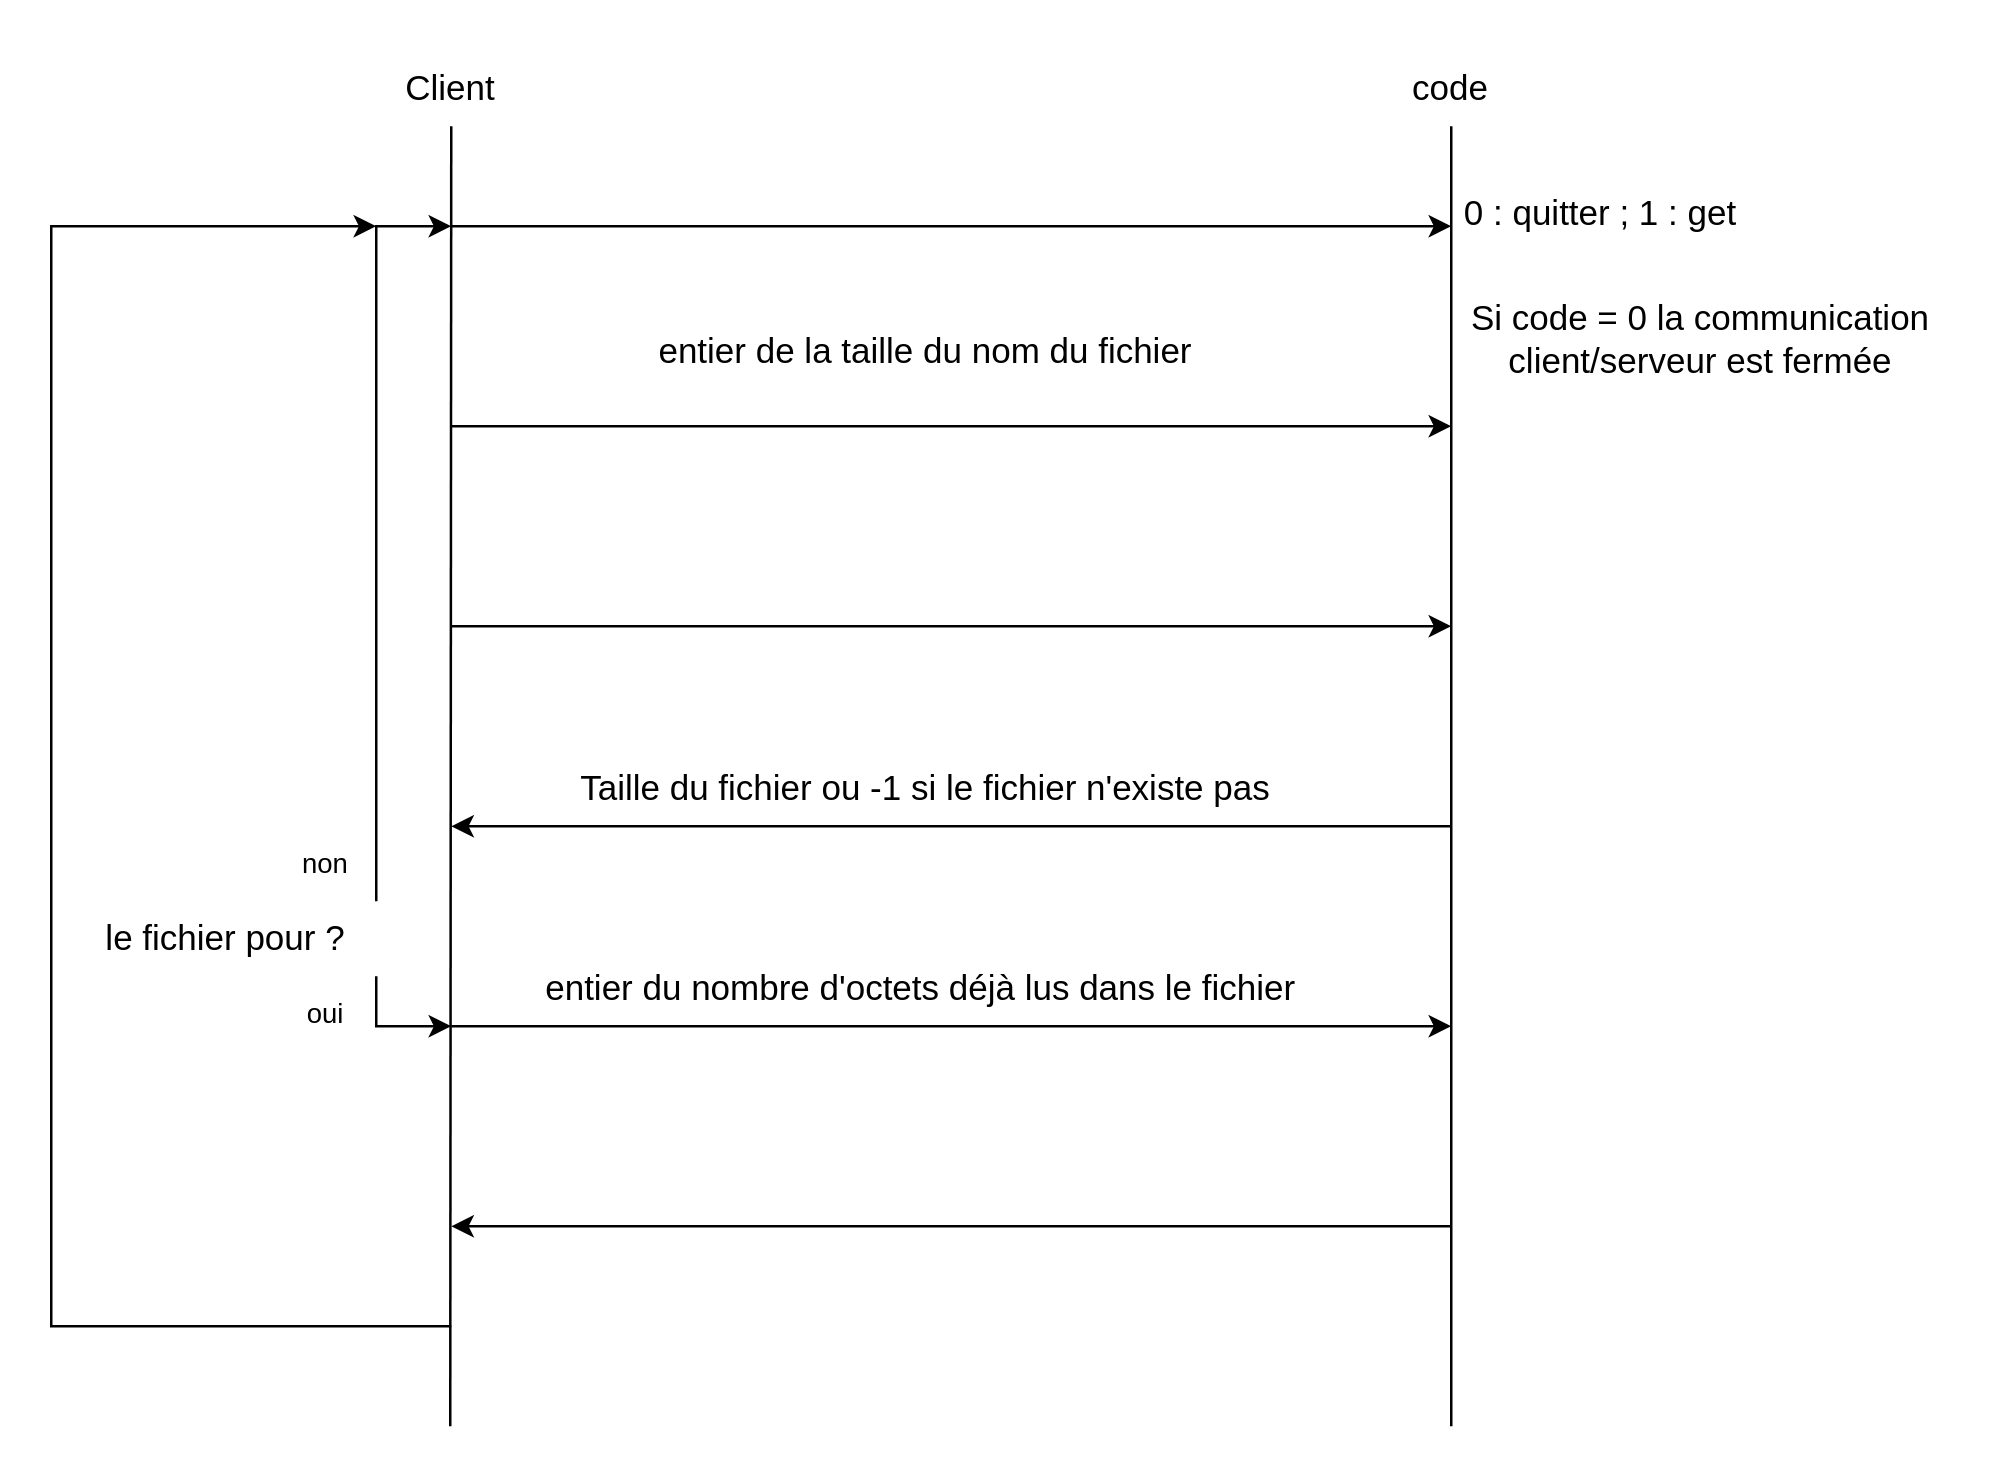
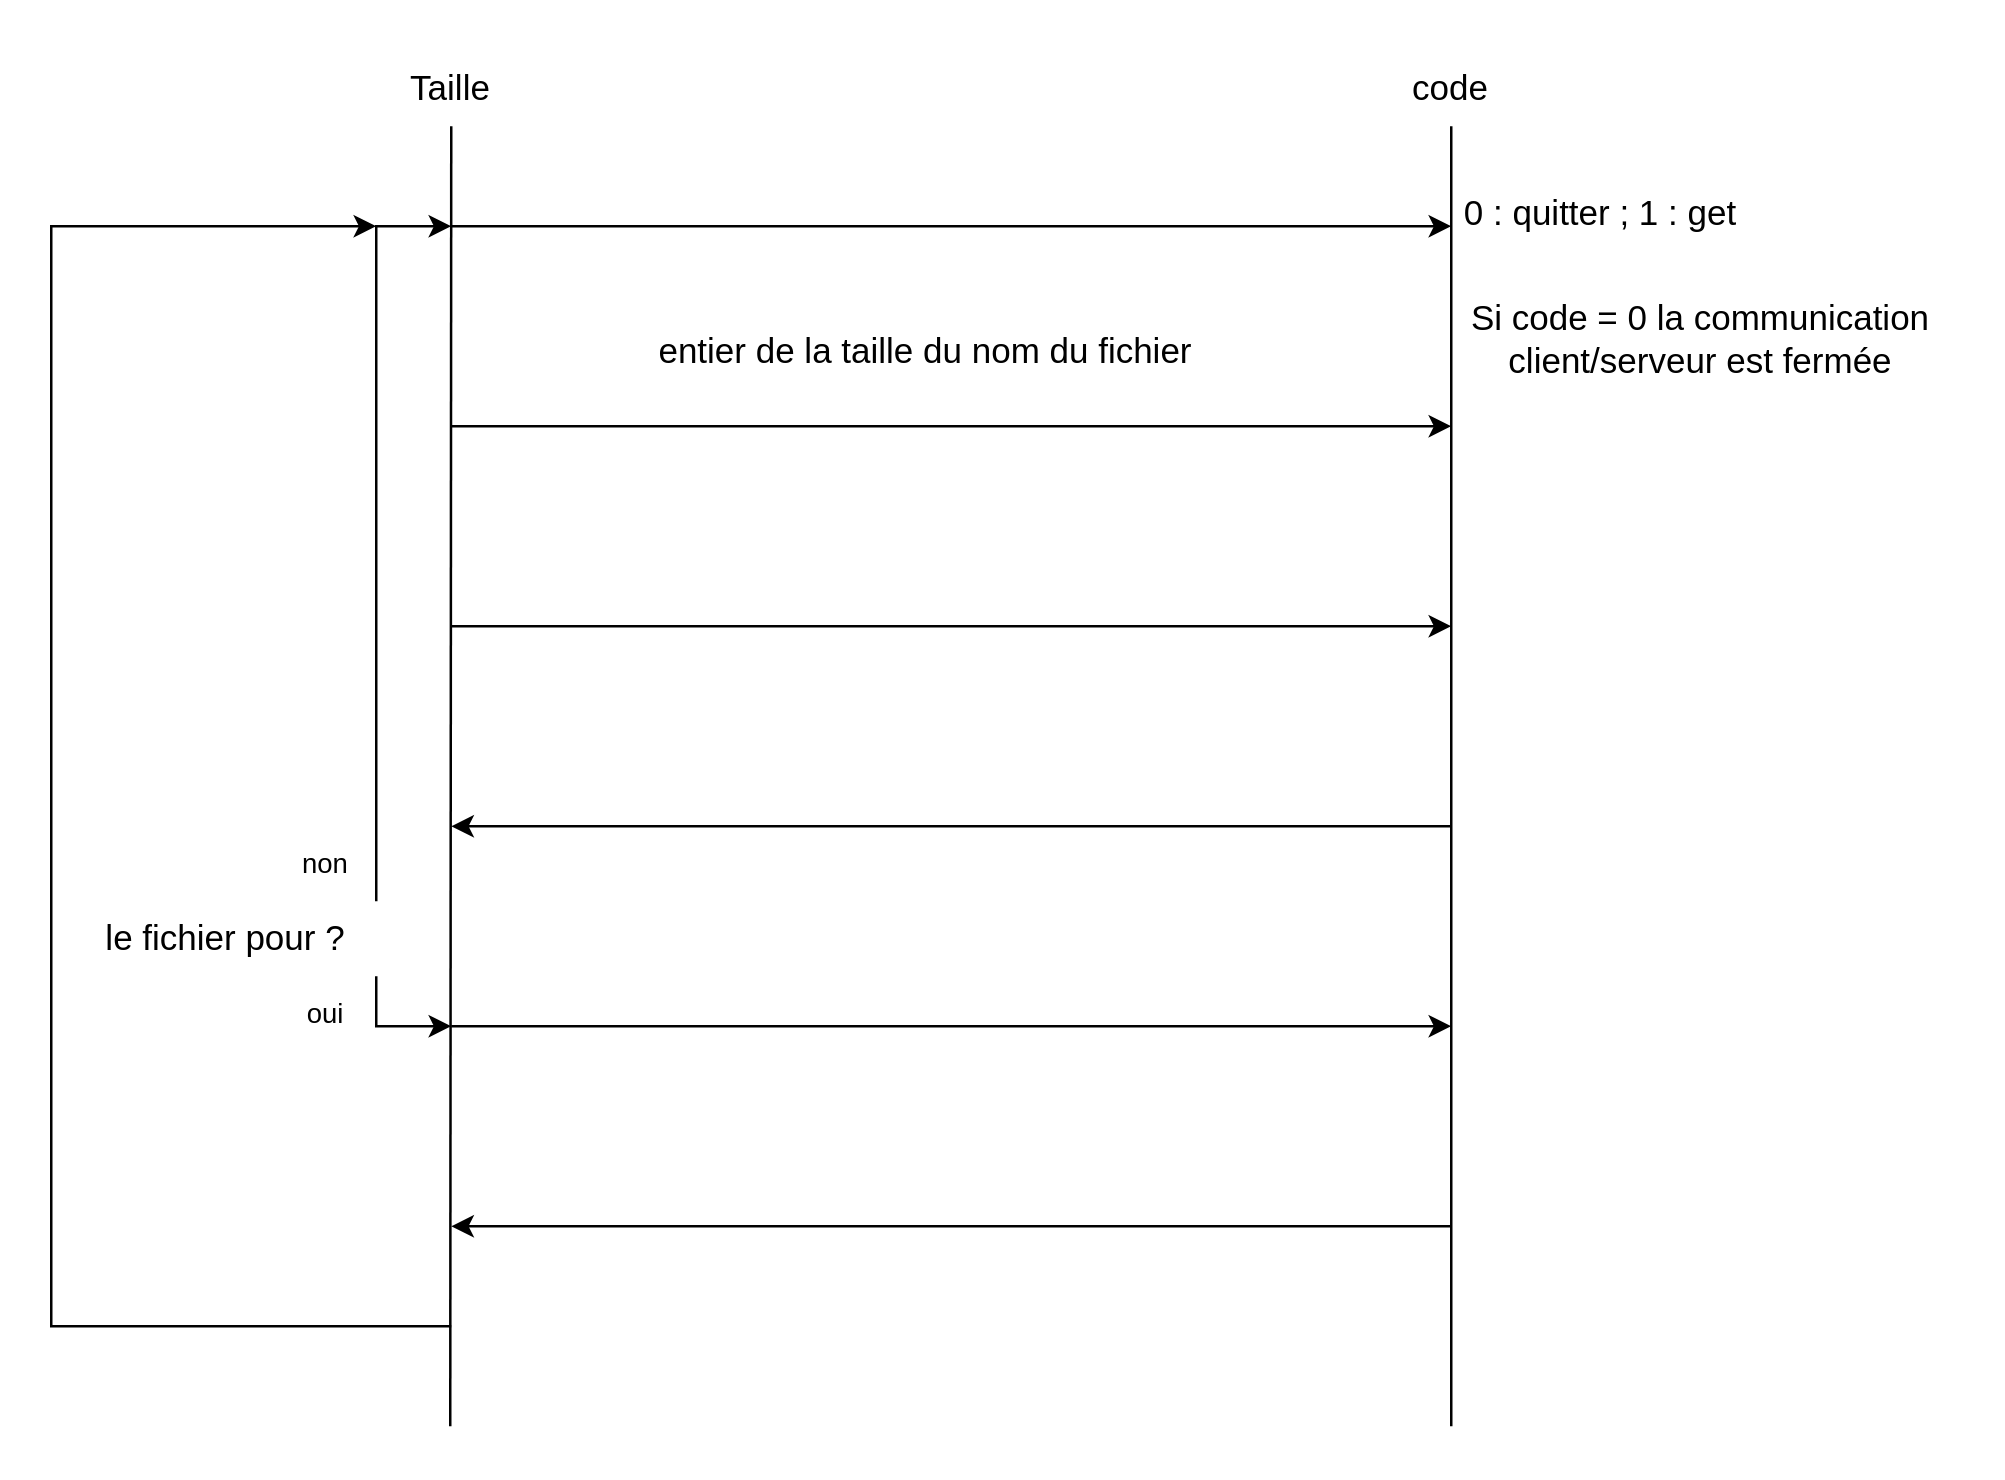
  <mxCell id="0" />
  <mxCell id="1" parent="0" />
  <mxCell id="2" value="" style="endArrow=none;html=1;rounded=0;entryX=0.5;entryY=1;entryDx=0;entryDy=0;" edge="1" parent="1" target="4"><mxGeometry width="50" height="50" relative="1" as="geometry"><mxPoint x="179.6" y="570" as="sourcePoint" /><mxPoint x="179.6" y="10" as="targetPoint" /></mxGeometry></mxCell>
  <mxCell id="3" value="" style="endArrow=none;html=1;rounded=0;" edge="1" parent="1"><mxGeometry width="50" height="50" relative="1" as="geometry"><mxPoint x="580" y="570" as="sourcePoint" /><mxPoint x="580" y="50" as="targetPoint" /></mxGeometry></mxCell>
- <mxCell id="4" value="&lt;font style=&quot;font-size: 14px&quot;&gt;Client&lt;/font&gt;" style="text;html=1;strokeColor=none;fillColor=none;align=center;verticalAlign=middle;whiteSpace=wrap;rounded=0;" vertex="1" parent="1"><mxGeometry x="150" y="20" width="60" height="30" as="geometry" /></mxCell>
+ <mxCell id="4" value="&lt;font style=&quot;font-size: 14px&quot;&gt;Taille&lt;/font&gt;" style="text;html=1;strokeColor=none;fillColor=none;align=center;verticalAlign=middle;whiteSpace=wrap;rounded=0;" vertex="1" parent="1"><mxGeometry x="150" y="20" width="60" height="30" as="geometry" /></mxCell>
  <mxCell id="5" value="&lt;font style=&quot;font-size: 14px&quot;&gt;code&lt;br&gt;&lt;/font&gt;" style="text;html=1;strokeColor=none;fillColor=none;align=center;verticalAlign=middle;whiteSpace=wrap;rounded=0;" vertex="1" parent="1"><mxGeometry x="550" y="20" width="60" height="30" as="geometry" /></mxCell>
  <mxCell id="6" value="" style="endArrow=classic;html=1;rounded=0;fontSize=14;" edge="1" parent="1"><mxGeometry width="50" height="50" relative="1" as="geometry"><mxPoint x="180" y="90" as="sourcePoint" /><mxPoint x="580" y="90" as="targetPoint" /></mxGeometry></mxCell>
  <mxCell id="7" value="0 : quitter ; 1 : get" style="text;html=1;strokeColor=none;fillColor=none;align=center;verticalAlign=middle;whiteSpace=wrap;rounded=0;fontSize=14;" vertex="1" parent="1"><mxGeometry x="580" y="70" width="120" height="30" as="geometry" /></mxCell>
  <mxCell id="8" value="" style="endArrow=classic;html=1;rounded=0;fontSize=14;" edge="1" parent="1"><mxGeometry width="50" height="50" relative="1" as="geometry"><mxPoint x="180" y="170" as="sourcePoint" /><mxPoint x="580" y="170" as="targetPoint" /></mxGeometry></mxCell>
  <mxCell id="9" value="entier de la taille du nom du fichier" style="text;html=1;strokeColor=none;fillColor=none;align=center;verticalAlign=middle;whiteSpace=wrap;rounded=0;fontSize=14;" vertex="1" parent="1"><mxGeometry x="220" y="125" width="300" height="30" as="geometry" /></mxCell>
  <mxCell id="10" value="" style="endArrow=classic;html=1;rounded=0;fontSize=14;" edge="1" parent="1"><mxGeometry width="50" height="50" relative="1" as="geometry"><mxPoint x="180" y="250" as="sourcePoint" /><mxPoint x="580" y="250" as="targetPoint" /></mxGeometry></mxCell>
  <mxCell id="11" value="" style="endArrow=classic;html=1;rounded=0;fontSize=14;" edge="1" parent="1"><mxGeometry width="50" height="50" relative="1" as="geometry"><mxPoint x="580" y="330" as="sourcePoint" /><mxPoint x="180" y="330" as="targetPoint" /></mxGeometry></mxCell>
- <mxCell id="12" value="Taille du fichier ou -1 si le fichier n'existe pas" style="text;html=1;strokeColor=none;fillColor=none;align=center;verticalAlign=middle;whiteSpace=wrap;rounded=0;fontSize=14;" vertex="1" parent="1"><mxGeometry x="220" y="300" width="300" height="30" as="geometry" /></mxCell>
  <mxCell id="13" value="" style="endArrow=classic;html=1;rounded=0;fontSize=14;" edge="1" parent="1"><mxGeometry width="50" height="50" relative="1" as="geometry"><mxPoint x="580" y="490" as="sourcePoint" /><mxPoint x="180" y="490" as="targetPoint" /></mxGeometry></mxCell>
  <mxCell id="14" value="le fichier pour ?" style="text;html=1;strokeColor=none;fillColor=none;align=center;verticalAlign=middle;whiteSpace=wrap;rounded=0;fontSize=14;" vertex="1" parent="1"><mxGeometry x="30" y="360" width="120" height="30" as="geometry" /></mxCell>
  <mxCell id="15" value="" style="endArrow=classic;html=1;rounded=0;fontSize=11;" edge="1" parent="1"><mxGeometry width="50" height="50" relative="1" as="geometry"><mxPoint x="180" y="410" as="sourcePoint" /><mxPoint x="580" y="410" as="targetPoint" /></mxGeometry></mxCell>
  <mxCell id="16" value="" style="endArrow=classic;html=1;rounded=0;fontSize=11;exitX=1;exitY=0;exitDx=0;exitDy=0;" edge="1" parent="1" source="14"><mxGeometry width="50" height="50" relative="1" as="geometry"><mxPoint x="110" y="290" as="sourcePoint" /><mxPoint x="180" y="90" as="targetPoint" /><Array as="points"><mxPoint x="150" y="90" /></Array></mxGeometry></mxCell>
  <mxCell id="17" value="non" style="text;html=1;strokeColor=none;fillColor=none;align=center;verticalAlign=middle;whiteSpace=wrap;rounded=0;fontSize=11;" vertex="1" parent="1"><mxGeometry x="100" y="330" width="60" height="30" as="geometry" /></mxCell>
  <mxCell id="18" value="" style="endArrow=classic;html=1;rounded=0;fontSize=11;exitX=1;exitY=1;exitDx=0;exitDy=0;" edge="1" parent="1" source="14"><mxGeometry width="50" height="50" relative="1" as="geometry"><mxPoint x="100" y="480" as="sourcePoint" /><mxPoint x="180" y="410" as="targetPoint" /><Array as="points"><mxPoint x="150" y="410" /></Array></mxGeometry></mxCell>
  <mxCell id="19" value="oui" style="text;html=1;strokeColor=none;fillColor=none;align=center;verticalAlign=middle;whiteSpace=wrap;rounded=0;fontSize=11;" vertex="1" parent="1"><mxGeometry x="100" y="390" width="60" height="30" as="geometry" /></mxCell>
- <mxCell id="20" value="entier du nombre d'octets déjà lus dans le fichier&amp;nbsp;" style="text;html=1;strokeColor=none;fillColor=none;align=center;verticalAlign=middle;whiteSpace=wrap;rounded=0;fontSize=14;" vertex="1" parent="1"><mxGeometry x="210" y="380" width="320" height="30" as="geometry" /></mxCell>
  <mxCell id="21" value="" style="endArrow=classic;html=1;rounded=0;fontSize=11;" edge="1" parent="1"><mxGeometry width="50" height="50" relative="1" as="geometry"><mxPoint x="180" y="530" as="sourcePoint" /><mxPoint x="150" y="90" as="targetPoint" /><Array as="points"><mxPoint y="530" x="20" /><mxPoint y="90" x="20" /></Array></mxGeometry></mxCell>
  <mxCell id="22" value="&lt;font style=&quot;font-size: 14px&quot;&gt;Si code = 0 la communication client/serveur est fermée&lt;/font&gt;" style="text;html=1;strokeColor=none;fillColor=none;align=center;verticalAlign=middle;whiteSpace=wrap;rounded=0;fontSize=11;" vertex="1" parent="1"><mxGeometry x="580" y="120" width="200" height="30" as="geometry" /></mxCell>
